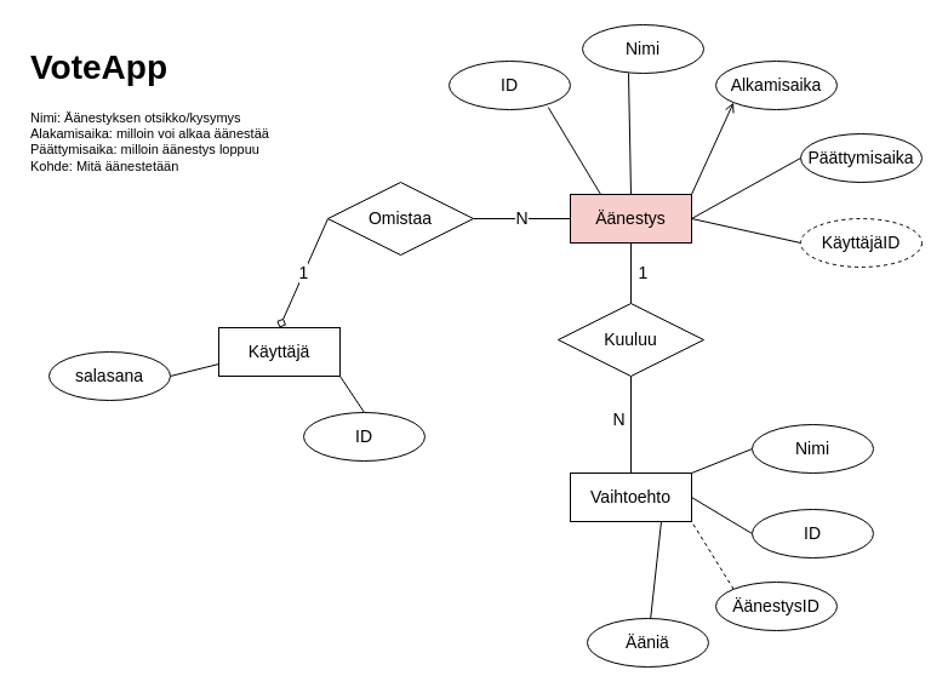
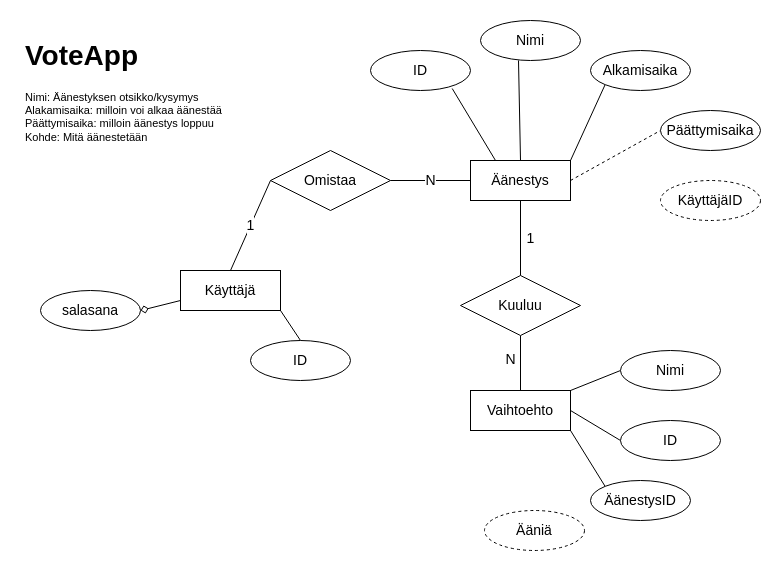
  <mxCell id="0" />
  <mxCell id="1" parent="0" />
  <mxCell id="2" style="edgeStyle=none;rounded=0;orthogonalLoop=1;jettySize=auto;html=1;exitX=0.5;exitY=0;exitDx=0;exitDy=0;entryX=0.38;entryY=1;entryDx=0;entryDy=0;entryPerimeter=0;endArrow=none;endFill=0;fontSize=14;" edge="1" parent="1" source="8" target="9"><mxGeometry relative="1" as="geometry" /></mxCell>
- <mxCell id="3" style="edgeStyle=none;rounded=0;orthogonalLoop=1;jettySize=auto;html=1;exitX=1;exitY=0;exitDx=0;exitDy=0;entryX=0;entryY=1;entryDx=0;entryDy=0;endArrow=open;endFill=0;fontSize=14;" edge="1" parent="1" source="8" target="10"><mxGeometry relative="1" as="geometry" /></mxCell>
- <mxCell id="4" style="edgeStyle=none;rounded=0;orthogonalLoop=1;jettySize=auto;html=1;exitX=1;exitY=0.5;exitDx=0;exitDy=0;entryX=0;entryY=0.5;entryDx=0;entryDy=0;endArrow=none;endFill=0;fontSize=14;" edge="1" parent="1" source="8" target="11"><mxGeometry relative="1" as="geometry" /></mxCell>
+ <mxCell id="3" style="edgeStyle=none;rounded=0;orthogonalLoop=1;jettySize=auto;html=1;exitX=1;exitY=0;exitDx=0;exitDy=0;entryX=0;entryY=1;entryDx=0;entryDy=0;endArrow=none;endFill=0;fontSize=14;" edge="1" parent="1" source="8" target="10"><mxGeometry relative="1" as="geometry" /></mxCell>
+ <mxCell id="4" style="edgeStyle=none;rounded=0;orthogonalLoop=1;jettySize=auto;html=1;exitX=1;exitY=0.5;exitDx=0;exitDy=0;entryX=0;entryY=0.5;entryDx=0;entryDy=0;endArrow=none;endFill=0;fontSize=14;dashed=1;" edge="1" parent="1" source="8" target="11"><mxGeometry relative="1" as="geometry" /></mxCell>
  <mxCell id="5" value="1" style="edgeStyle=none;rounded=0;orthogonalLoop=1;jettySize=auto;html=1;exitX=0.5;exitY=1;exitDx=0;exitDy=0;entryX=0.5;entryY=0;entryDx=0;entryDy=0;endArrow=none;endFill=0;fontSize=14;" edge="1" parent="1" source="8" target="19"><mxGeometry y="10" relative="1" as="geometry"><mxPoint as="offset" /></mxGeometry></mxCell>
  <mxCell id="6" style="edgeStyle=none;rounded=0;orthogonalLoop=1;jettySize=auto;html=1;exitX=0.25;exitY=0;exitDx=0;exitDy=0;entryX=0.817;entryY=0.95;entryDx=0;entryDy=0;entryPerimeter=0;endArrow=none;endFill=0;fontSize=14;" edge="1" parent="1" source="8" target="20"><mxGeometry relative="1" as="geometry" /></mxCell>
- <mxCell id="7" style="edgeStyle=none;rounded=0;orthogonalLoop=1;jettySize=auto;html=1;exitX=1;exitY=0.5;exitDx=0;exitDy=0;entryX=0;entryY=0.5;entryDx=0;entryDy=0;endArrow=none;endFill=0;fontSize=14;" edge="1" parent="1" source="8" target="33"><mxGeometry relative="1" as="geometry" /></mxCell>
- <mxCell id="8" value="Äänestys" style="whiteSpace=wrap;html=1;align=center;fontSize=14;fillColor=#f8cecc;" vertex="1" parent="1"><mxGeometry x="470" y="160" width="100" height="40" as="geometry" /></mxCell>
+ <mxCell id="8" value="Äänestys" style="whiteSpace=wrap;html=1;align=center;fontSize=14;" vertex="1" parent="1"><mxGeometry x="470" y="160" width="100" height="40" as="geometry" /></mxCell>
  <mxCell id="9" value="Nimi" style="ellipse;whiteSpace=wrap;html=1;align=center;fontSize=14;" vertex="1" parent="1"><mxGeometry x="480" y="20" width="100" height="40" as="geometry" /></mxCell>
  <mxCell id="10" value="Alkamisaika" style="ellipse;whiteSpace=wrap;html=1;align=center;fontSize=14;" vertex="1" parent="1"><mxGeometry x="590" y="50" width="100" height="40" as="geometry" /></mxCell>
  <mxCell id="11" value="Päättymisaika" style="ellipse;whiteSpace=wrap;html=1;align=center;fontSize=14;" vertex="1" parent="1"><mxGeometry x="660" y="110" width="100" height="40" as="geometry" /></mxCell>
  <mxCell id="12" value="&lt;h1&gt;VoteApp&lt;/h1&gt;&lt;p style=&quot;font-size: 11px&quot;&gt;Nimi: Äänestyksen otsikko/kysymys&lt;br&gt;Alakamisaika: milloin voi alkaa äänestää&lt;br&gt;Päättymisaika: milloin äänestys loppuu&lt;br&gt;Kohde: Mitä äänestetään&lt;/p&gt;" style="text;html=1;strokeColor=none;fillColor=none;spacing=5;spacingTop=-20;whiteSpace=wrap;overflow=hidden;rounded=0;fontSize=14;" vertex="1" parent="1"><mxGeometry x="20" y="30" width="250" height="120" as="geometry" /></mxCell>
  <mxCell id="13" style="edgeStyle=none;rounded=0;orthogonalLoop=1;jettySize=auto;html=1;exitX=1;exitY=0;exitDx=0;exitDy=0;entryX=0;entryY=0.5;entryDx=0;entryDy=0;endArrow=none;endFill=0;fontSize=14;" edge="1" parent="1" source="16" target="17"><mxGeometry relative="1" as="geometry" /></mxCell>
  <mxCell id="14" style="edgeStyle=none;rounded=0;orthogonalLoop=1;jettySize=auto;html=1;exitX=1;exitY=0.5;exitDx=0;exitDy=0;entryX=0;entryY=0.5;entryDx=0;entryDy=0;endArrow=none;endFill=0;fontSize=14;" edge="1" parent="1" source="16" target="21"><mxGeometry relative="1" as="geometry" /></mxCell>
- <mxCell id="15" style="edgeStyle=none;rounded=0;orthogonalLoop=1;jettySize=auto;html=1;exitX=0.75;exitY=1;exitDx=0;exitDy=0;endArrow=none;endFill=0;fontSize=14;" edge="1" parent="1" source="16" target="24"><mxGeometry relative="1" as="geometry" /></mxCell>
  <mxCell id="16" value="Vaihtoehto" style="whiteSpace=wrap;html=1;align=center;fontSize=14;" vertex="1" parent="1"><mxGeometry x="470" y="390" width="100" height="40" as="geometry" /></mxCell>
  <mxCell id="17" value="Nimi" style="ellipse;whiteSpace=wrap;html=1;align=center;fontSize=14;" vertex="1" parent="1"><mxGeometry x="620" y="350" width="100" height="40" as="geometry" /></mxCell>
  <mxCell id="18" value="N" style="edgeStyle=none;rounded=0;orthogonalLoop=1;jettySize=auto;html=1;exitX=0.5;exitY=1;exitDx=0;exitDy=0;endArrow=none;endFill=0;fontSize=14;" edge="1" parent="1" source="19" target="16"><mxGeometry x="-0.111" y="-10" relative="1" as="geometry"><mxPoint x="510" y="370" as="sourcePoint" /><mxPoint as="offset" /></mxGeometry></mxCell>
- <mxCell id="19" value="Kuuluu" style="shape=rhombus;perimeter=rhombusPerimeter;whiteSpace=wrap;html=1;align=center;fontSize=14;" vertex="1" parent="1"><mxGeometry x="460" y="250" width="120" height="60" as="geometry" /></mxCell>
+ <mxCell id="19" value="Kuuluu" style="shape=rhombus;perimeter=rhombusPerimeter;whiteSpace=wrap;html=1;align=center;fontSize=14;" vertex="1" parent="1"><mxGeometry x="460" y="275" width="120" height="60" as="geometry" /></mxCell>
  <mxCell id="20" value="ID" style="ellipse;whiteSpace=wrap;html=1;align=center;fontSize=14;" vertex="1" parent="1"><mxGeometry x="370" y="50" width="100" height="40" as="geometry" /></mxCell>
  <mxCell id="21" value="ID" style="ellipse;whiteSpace=wrap;html=1;align=center;fontSize=14;" vertex="1" parent="1"><mxGeometry x="620" y="420" width="100" height="40" as="geometry" /></mxCell>
- <mxCell id="22" style="edgeStyle=none;rounded=0;orthogonalLoop=1;jettySize=auto;html=1;exitX=0;exitY=0;exitDx=0;exitDy=0;entryX=1;entryY=1;entryDx=0;entryDy=0;endArrow=none;endFill=0;fontSize=14;dashed=1;" edge="1" parent="1" source="23" target="16"><mxGeometry relative="1" as="geometry" /></mxCell>
+ <mxCell id="22" style="edgeStyle=none;rounded=0;orthogonalLoop=1;jettySize=auto;html=1;exitX=0;exitY=0;exitDx=0;exitDy=0;entryX=1;entryY=1;entryDx=0;entryDy=0;endArrow=none;endFill=0;fontSize=14;" edge="1" parent="1" source="23" target="16"><mxGeometry relative="1" as="geometry" /></mxCell>
  <mxCell id="23" value="ÄänestysID" style="ellipse;whiteSpace=wrap;html=1;align=center;fontSize=14;" vertex="1" parent="1"><mxGeometry x="590" y="480" width="100" height="40" as="geometry" /></mxCell>
- <mxCell id="24" value="Ääniä" style="ellipse;whiteSpace=wrap;html=1;align=center;fontSize=14;" vertex="1" parent="1"><mxGeometry x="484" y="510" width="100" height="40" as="geometry" /></mxCell>
+ <mxCell id="24" value="Ääniä" style="ellipse;whiteSpace=wrap;html=1;align=center;fontSize=14;dashed=1;" vertex="1" parent="1"><mxGeometry x="484" y="510" width="100" height="40" as="geometry" /></mxCell>
  <mxCell id="25" style="edgeStyle=none;rounded=0;orthogonalLoop=1;jettySize=auto;html=1;exitX=1;exitY=1;exitDx=0;exitDy=0;entryX=0.5;entryY=0;entryDx=0;entryDy=0;endArrow=none;endFill=0;fontSize=14;" edge="1" parent="1" source="27" target="31"><mxGeometry relative="1" as="geometry" /></mxCell>
- <mxCell id="26" style="edgeStyle=none;rounded=0;orthogonalLoop=1;jettySize=auto;html=1;exitX=0;exitY=0.75;exitDx=0;exitDy=0;entryX=1;entryY=0.5;entryDx=0;entryDy=0;endArrow=none;endFill=0;fontSize=14;" edge="1" parent="1" source="27" target="32"><mxGeometry relative="1" as="geometry" /></mxCell>
+ <mxCell id="26" style="edgeStyle=none;rounded=0;orthogonalLoop=1;jettySize=auto;html=1;exitX=0;exitY=0.75;exitDx=0;exitDy=0;entryX=1;entryY=0.5;entryDx=0;entryDy=0;endArrow=diamond;endFill=0;fontSize=14;" edge="1" parent="1" source="27" target="32"><mxGeometry relative="1" as="geometry" /></mxCell>
  <mxCell id="27" value="Käyttäjä" style="whiteSpace=wrap;html=1;align=center;fontSize=14;" vertex="1" parent="1"><mxGeometry x="180" y="270" width="100" height="40" as="geometry" /></mxCell>
- <mxCell id="28" value="1" style="edgeStyle=none;rounded=0;orthogonalLoop=1;jettySize=auto;html=1;exitX=0;exitY=0.5;exitDx=0;exitDy=0;entryX=0.5;entryY=0;entryDx=0;entryDy=0;endArrow=diamond;endFill=0;fontSize=14;" edge="1" parent="1" source="30" target="27"><mxGeometry relative="1" as="geometry" /></mxCell>
+ <mxCell id="28" value="1" style="edgeStyle=none;rounded=0;orthogonalLoop=1;jettySize=auto;html=1;exitX=0;exitY=0.5;exitDx=0;exitDy=0;entryX=0.5;entryY=0;entryDx=0;entryDy=0;endArrow=none;endFill=0;fontSize=14;" edge="1" parent="1" source="30" target="27"><mxGeometry relative="1" as="geometry" /></mxCell>
  <mxCell id="29" value="N" style="edgeStyle=none;rounded=0;orthogonalLoop=1;jettySize=auto;html=1;exitX=1;exitY=0.5;exitDx=0;exitDy=0;entryX=0;entryY=0.5;entryDx=0;entryDy=0;endArrow=none;endFill=0;fontSize=14;" edge="1" parent="1" source="30" target="8"><mxGeometry relative="1" as="geometry" /></mxCell>
  <mxCell id="30" value="Omistaa" style="shape=rhombus;perimeter=rhombusPerimeter;whiteSpace=wrap;html=1;align=center;fontSize=14;" vertex="1" parent="1"><mxGeometry x="270" y="150" width="120" height="60" as="geometry" /></mxCell>
  <mxCell id="31" value="ID" style="ellipse;whiteSpace=wrap;html=1;align=center;fontSize=14;" vertex="1" parent="1"><mxGeometry x="250" y="340" width="100" height="40" as="geometry" /></mxCell>
  <mxCell id="32" value="salasana" style="ellipse;whiteSpace=wrap;html=1;align=center;fontSize=14;" vertex="1" parent="1"><mxGeometry x="40" y="290" width="100" height="40" as="geometry" /></mxCell>
  <mxCell id="33" value="KäyttäjäID" style="ellipse;whiteSpace=wrap;html=1;align=center;fontSize=14;dashed=1;" vertex="1" parent="1"><mxGeometry x="660" y="180" width="100" height="40" as="geometry" /></mxCell>
